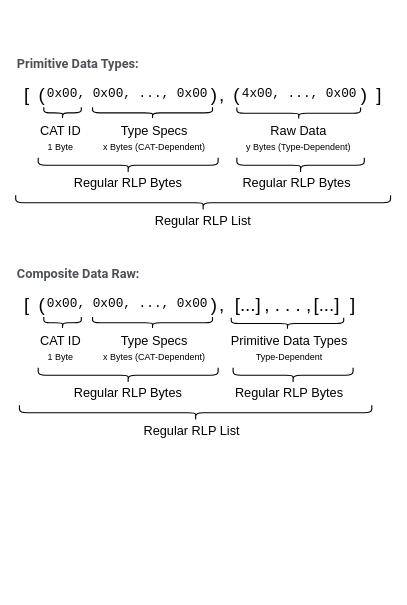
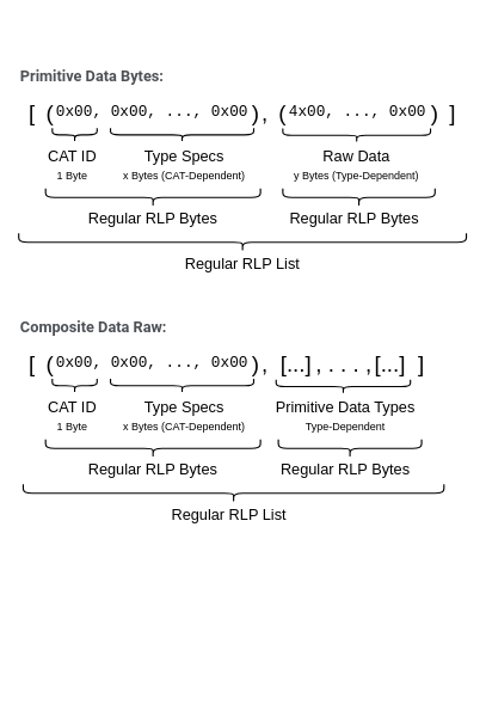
  <mxCell id="0" />
  <mxCell id="1" parent="0" />
  <mxCell id="2" value="" style="group" vertex="1" connectable="0" parent="1"><mxGeometry x="20" y="70" width="500" height="520" as="geometry" /></mxCell>
  <mxCell id="3" value="" style="group" vertex="1" connectable="0" parent="2"><mxGeometry width="500" height="240" as="geometry" /></mxCell>
  <mxCell id="4" value="" style="shape=curlyBracket;whiteSpace=wrap;html=1;rounded=1;flipH=1;rotation=90;strokeWidth=1.5;size=0.5;" vertex="1" parent="3"><mxGeometry x="55" y="55" width="15" height="50" as="geometry" /></mxCell>
  <mxCell id="5" value="" style="shape=curlyBracket;whiteSpace=wrap;html=1;rounded=1;flipH=1;rotation=90;strokeWidth=1.5;" vertex="1" parent="3"><mxGeometry x="175" width="15" height="160" as="geometry" /></mxCell>
  <mxCell id="6" value="" style="shape=curlyBracket;whiteSpace=wrap;html=1;rounded=1;flipH=1;rotation=90;strokeWidth=1.5;" vertex="1" parent="3"><mxGeometry x="370" y="-2" width="15" height="165" as="geometry" /></mxCell>
- <mxCell id="7" value="&lt;span style=&quot;color: rgb(77 , 81 , 86) ; font-family: &amp;#34;roboto&amp;#34; , &amp;#34;arial&amp;#34; , sans-serif ; font-size: 17px ; background-color: rgb(255 , 255 , 255)&quot;&gt;Primitive Data Types:&lt;/span&gt;" style="text;html=1;strokeColor=none;fillColor=none;align=left;verticalAlign=middle;whiteSpace=wrap;rounded=0;fontSize=17;fontStyle=1" vertex="1" parent="3"><mxGeometry width="190" height="30" as="geometry" /></mxCell>
+ <mxCell id="7" value="&lt;span style=&quot;color: rgb(77 , 81 , 86) ; font-family: &amp;#34;roboto&amp;#34; , &amp;#34;arial&amp;#34; , sans-serif ; font-size: 17px ; background-color: rgb(255 , 255 , 255)&quot;&gt;Primitive Data Bytes:&lt;/span&gt;" style="text;html=1;strokeColor=none;fillColor=none;align=left;verticalAlign=middle;whiteSpace=wrap;rounded=0;fontSize=17;fontStyle=1" vertex="1" parent="3"><mxGeometry width="190" height="30" as="geometry" /></mxCell>
  <mxCell id="8" value="CAT ID" style="text;html=1;strokeColor=none;fillColor=none;align=center;verticalAlign=middle;whiteSpace=wrap;rounded=0;fontSize=17;" vertex="1" parent="3"><mxGeometry x="30" y="90" width="60" height="30" as="geometry" /></mxCell>
  <mxCell id="9" value="&lt;font style=&quot;font-size: 12px&quot;&gt;1 Byte&lt;/font&gt;" style="text;html=1;strokeColor=none;fillColor=none;align=center;verticalAlign=top;whiteSpace=wrap;rounded=0;fontSize=17;spacing=0;" vertex="1" parent="3"><mxGeometry x="30" y="110" width="60" height="30" as="geometry" /></mxCell>
  <mxCell id="10" value="Type Specs" style="text;html=1;strokeColor=none;fillColor=none;align=center;verticalAlign=middle;whiteSpace=wrap;rounded=0;fontSize=17;" vertex="1" parent="3"><mxGeometry x="100" y="90" width="170" height="30" as="geometry" /></mxCell>
  <mxCell id="11" value="Raw Data" style="text;html=1;strokeColor=none;fillColor=none;align=center;verticalAlign=middle;whiteSpace=wrap;rounded=0;fontSize=17;" vertex="1" parent="3"><mxGeometry x="295" y="90" width="165" height="30" as="geometry" /></mxCell>
  <mxCell id="12" value="&lt;font style=&quot;font-size: 12px&quot;&gt;x Bytes (CAT-Dependent)&lt;/font&gt;" style="text;html=1;strokeColor=none;fillColor=none;align=center;verticalAlign=top;whiteSpace=wrap;rounded=0;fontSize=17;spacing=0;" vertex="1" parent="3"><mxGeometry x="100" y="110" width="170" height="30" as="geometry" /></mxCell>
  <mxCell id="13" value="&lt;font style=&quot;font-size: 12px&quot;&gt;y Bytes (Type-Dependent)&lt;/font&gt;" style="text;html=1;strokeColor=none;fillColor=none;align=center;verticalAlign=top;whiteSpace=wrap;rounded=0;fontSize=17;spacing=0;" vertex="1" parent="3"><mxGeometry x="295" y="110" width="165" height="30" as="geometry" /></mxCell>
  <mxCell id="14" value="" style="shape=curlyBracket;whiteSpace=wrap;html=1;rounded=1;flipH=1;rotation=90;strokeWidth=1.5;" vertex="1" parent="3"><mxGeometry x="140" y="30" width="20" height="240" as="geometry" /></mxCell>
  <mxCell id="15" value="Regular RLP Bytes" style="text;html=1;strokeColor=none;fillColor=none;align=center;verticalAlign=middle;whiteSpace=wrap;rounded=0;fontSize=17;" vertex="1" parent="3"><mxGeometry x="30" y="160" width="240" height="30" as="geometry" /></mxCell>
  <mxCell id="16" value="" style="shape=curlyBracket;whiteSpace=wrap;html=1;rounded=1;flipH=1;rotation=90;strokeWidth=1.5;" vertex="1" parent="3"><mxGeometry x="370" y="65" width="20" height="170" as="geometry" /></mxCell>
  <mxCell id="17" value="Regular RLP Bytes" style="text;html=1;strokeColor=none;fillColor=none;align=center;verticalAlign=middle;whiteSpace=wrap;rounded=0;fontSize=17;" vertex="1" parent="3"><mxGeometry x="290" y="160" width="170" height="30" as="geometry" /></mxCell>
  <mxCell id="18" value="" style="shape=curlyBracket;whiteSpace=wrap;html=1;rounded=1;flipH=1;rotation=90;strokeWidth=1.5;" vertex="1" parent="3"><mxGeometry x="240" y="-50" width="20" height="500" as="geometry" /></mxCell>
  <mxCell id="19" value="Regular RLP List" style="text;html=1;strokeColor=none;fillColor=none;align=center;verticalAlign=middle;whiteSpace=wrap;rounded=0;fontSize=17;" vertex="1" parent="3"><mxGeometry y="210" width="500" height="30" as="geometry" /></mxCell>
  <mxCell id="20" value="" style="group" vertex="1" connectable="0" parent="3"><mxGeometry y="40" width="500" height="30" as="geometry" /></mxCell>
  <mxCell id="21" value="[" style="text;html=1;strokeColor=none;fillColor=none;align=center;verticalAlign=middle;whiteSpace=wrap;rounded=0;fontSize=25;" parent="20" vertex="1"><mxGeometry width="30" height="30" as="geometry" /></mxCell>
  <mxCell id="22" value="]" style="text;html=1;strokeColor=none;fillColor=none;align=center;verticalAlign=middle;whiteSpace=wrap;rounded=0;fontSize=25;" parent="20" vertex="1"><mxGeometry x="470" width="30" height="30" as="geometry" /></mxCell>
  <mxCell id="23" value=")" style="text;html=1;strokeColor=none;fillColor=none;align=center;verticalAlign=middle;whiteSpace=wrap;rounded=0;fontSize=25;" parent="20" vertex="1"><mxGeometry x="250" width="30" height="30" as="geometry" /></mxCell>
  <mxCell id="24" value="(" style="text;html=1;strokeColor=none;fillColor=none;align=center;verticalAlign=middle;whiteSpace=wrap;rounded=0;fontSize=25;" parent="20" vertex="1"><mxGeometry x="20" width="30" height="30" as="geometry" /></mxCell>
  <mxCell id="25" value=")" style="text;html=1;strokeColor=none;fillColor=none;align=center;verticalAlign=middle;whiteSpace=wrap;rounded=0;fontSize=25;" parent="20" vertex="1"><mxGeometry x="450" width="30" height="30" as="geometry" /></mxCell>
  <mxCell id="26" value="(" style="text;html=1;strokeColor=none;fillColor=none;align=center;verticalAlign=middle;whiteSpace=wrap;rounded=0;fontSize=25;" parent="20" vertex="1"><mxGeometry x="280" width="30" height="30" as="geometry" /></mxCell>
  <mxCell id="27" value="," style="text;html=1;strokeColor=none;fillColor=none;align=center;verticalAlign=middle;whiteSpace=wrap;rounded=0;fontSize=25;" parent="20" vertex="1"><mxGeometry x="260" width="30" height="30" as="geometry" /></mxCell>
  <mxCell id="28" value="0x00, 0x00, ..., 0x00" style="text;html=1;strokeColor=none;fillColor=none;align=left;verticalAlign=middle;whiteSpace=wrap;rounded=0;fontSize=17;fontFamily=Courier New;" parent="20" vertex="1"><mxGeometry x="40" width="220" height="30" as="geometry" /></mxCell>
  <mxCell id="29" value="4x00, ..., 0x00" style="text;html=1;strokeColor=none;fillColor=none;align=left;verticalAlign=middle;whiteSpace=wrap;rounded=0;fontSize=17;fontFamily=Courier New;" parent="20" vertex="1"><mxGeometry x="300" width="160" height="30" as="geometry" /></mxCell>
  <mxCell id="30" value="" style="group" vertex="1" connectable="0" parent="2"><mxGeometry y="280" width="475" height="240" as="geometry" /></mxCell>
  <mxCell id="31" value="&lt;font color=&quot;#4d5156&quot; face=&quot;roboto, arial, sans-serif&quot;&gt;Composite Data Raw:&lt;/font&gt;" style="text;html=1;strokeColor=none;fillColor=none;align=left;verticalAlign=middle;whiteSpace=wrap;rounded=0;fontSize=17;fontStyle=1" vertex="1" parent="30"><mxGeometry width="220" height="30" as="geometry" /></mxCell>
  <mxCell id="32" value="" style="group" vertex="1" connectable="0" parent="30"><mxGeometry y="40" width="465" height="30" as="geometry" /></mxCell>
  <mxCell id="33" value="[" style="text;html=1;strokeColor=none;fillColor=none;align=center;verticalAlign=middle;whiteSpace=wrap;rounded=0;fontSize=25;" parent="32" vertex="1"><mxGeometry width="30" height="30" as="geometry" /></mxCell>
  <mxCell id="34" value="]" style="text;html=1;strokeColor=none;fillColor=none;align=center;verticalAlign=middle;whiteSpace=wrap;rounded=0;fontSize=25;" parent="32" vertex="1"><mxGeometry x="435" width="30" height="30" as="geometry" /></mxCell>
  <mxCell id="35" value=")" style="text;html=1;strokeColor=none;fillColor=none;align=center;verticalAlign=middle;whiteSpace=wrap;rounded=0;fontSize=25;" parent="32" vertex="1"><mxGeometry x="250" width="30" height="30" as="geometry" /></mxCell>
  <mxCell id="36" value="(" style="text;html=1;strokeColor=none;fillColor=none;align=center;verticalAlign=middle;whiteSpace=wrap;rounded=0;fontSize=25;" parent="32" vertex="1"><mxGeometry x="20" width="30" height="30" as="geometry" /></mxCell>
  <mxCell id="37" value="," style="text;html=1;strokeColor=none;fillColor=none;align=center;verticalAlign=middle;whiteSpace=wrap;rounded=0;fontSize=25;" parent="32" vertex="1"><mxGeometry x="260" width="30" height="30" as="geometry" /></mxCell>
  <mxCell id="38" value="0x00, 0x00, ..., 0x00" style="text;html=1;strokeColor=none;fillColor=none;align=left;verticalAlign=middle;whiteSpace=wrap;rounded=0;fontSize=17;fontFamily=Courier New;" parent="32" vertex="1"><mxGeometry x="40" width="220" height="30" as="geometry" /></mxCell>
  <mxCell id="39" value="&lt;font style=&quot;font-size: 25px&quot;&gt;, . . . ,&lt;/font&gt;" style="text;html=1;strokeColor=none;fillColor=none;align=left;verticalAlign=middle;whiteSpace=wrap;rounded=0;fontSize=20;fontFamily=Helvetica;" parent="32" vertex="1"><mxGeometry x="330" width="70" height="30" as="geometry" /></mxCell>
  <mxCell id="40" value="[...]" style="text;html=1;strokeColor=none;fillColor=none;align=center;verticalAlign=middle;whiteSpace=wrap;rounded=0;fontSize=25;" vertex="1" parent="32"><mxGeometry x="395" width="40" height="30" as="geometry" /></mxCell>
  <mxCell id="41" value="[...]" style="text;html=1;strokeColor=none;fillColor=none;align=center;verticalAlign=middle;whiteSpace=wrap;rounded=0;fontSize=25;" vertex="1" parent="32"><mxGeometry x="290" width="40" height="30" as="geometry" /></mxCell>
  <mxCell id="42" value="" style="shape=curlyBracket;whiteSpace=wrap;html=1;rounded=1;flipH=1;rotation=90;strokeWidth=1.5;size=0.5;" vertex="1" parent="30"><mxGeometry x="55" y="55" width="15" height="50" as="geometry" /></mxCell>
  <mxCell id="43" value="" style="shape=curlyBracket;whiteSpace=wrap;html=1;rounded=1;flipH=1;rotation=90;strokeWidth=1.5;" vertex="1" parent="30"><mxGeometry x="175" width="15" height="160" as="geometry" /></mxCell>
  <mxCell id="44" value="" style="shape=curlyBracket;whiteSpace=wrap;html=1;rounded=1;flipH=1;rotation=90;strokeWidth=1.5;" vertex="1" parent="30"><mxGeometry x="355" y="6" width="15" height="150" as="geometry" /></mxCell>
  <mxCell id="45" value="CAT ID" style="text;html=1;strokeColor=none;fillColor=none;align=center;verticalAlign=middle;whiteSpace=wrap;rounded=0;fontSize=17;" vertex="1" parent="30"><mxGeometry x="30" y="90" width="60" height="30" as="geometry" /></mxCell>
  <mxCell id="46" value="&lt;font style=&quot;font-size: 12px&quot;&gt;1 Byte&lt;/font&gt;" style="text;html=1;strokeColor=none;fillColor=none;align=center;verticalAlign=top;whiteSpace=wrap;rounded=0;fontSize=17;spacing=0;" vertex="1" parent="30"><mxGeometry x="30" y="110" width="60" height="30" as="geometry" /></mxCell>
  <mxCell id="47" value="Type Specs" style="text;html=1;strokeColor=none;fillColor=none;align=center;verticalAlign=middle;whiteSpace=wrap;rounded=0;fontSize=17;" vertex="1" parent="30"><mxGeometry x="100" y="90" width="170" height="30" as="geometry" /></mxCell>
  <mxCell id="48" value="Primitive Data Types" style="text;html=1;strokeColor=none;fillColor=none;align=center;verticalAlign=middle;whiteSpace=wrap;rounded=0;fontSize=17;" vertex="1" parent="30"><mxGeometry x="285" y="90" width="160" height="30" as="geometry" /></mxCell>
  <mxCell id="49" value="&lt;font style=&quot;font-size: 12px&quot;&gt;x Bytes (CAT-Dependent)&lt;/font&gt;" style="text;html=1;strokeColor=none;fillColor=none;align=center;verticalAlign=top;whiteSpace=wrap;rounded=0;fontSize=17;spacing=0;" vertex="1" parent="30"><mxGeometry x="100" y="110" width="170" height="30" as="geometry" /></mxCell>
  <mxCell id="50" value="&lt;font style=&quot;font-size: 12px&quot;&gt;Type-Dependent&lt;/font&gt;" style="text;html=1;strokeColor=none;fillColor=none;align=center;verticalAlign=top;whiteSpace=wrap;rounded=0;fontSize=17;spacing=0;" vertex="1" parent="30"><mxGeometry x="285" y="110" width="160" height="30" as="geometry" /></mxCell>
  <mxCell id="51" value="" style="shape=curlyBracket;whiteSpace=wrap;html=1;rounded=1;flipH=1;rotation=90;strokeWidth=1.5;" vertex="1" parent="30"><mxGeometry x="140" y="30" width="20" height="240" as="geometry" /></mxCell>
  <mxCell id="52" value="Regular RLP Bytes" style="text;html=1;strokeColor=none;fillColor=none;align=center;verticalAlign=middle;whiteSpace=wrap;rounded=0;fontSize=17;" vertex="1" parent="30"><mxGeometry x="30" y="160" width="240" height="30" as="geometry" /></mxCell>
  <mxCell id="53" value="" style="shape=curlyBracket;whiteSpace=wrap;html=1;rounded=1;flipH=1;rotation=90;strokeWidth=1.5;" vertex="1" parent="30"><mxGeometry x="360" y="70" width="20" height="160" as="geometry" /></mxCell>
  <mxCell id="54" value="Regular RLP Bytes" style="text;html=1;strokeColor=none;fillColor=none;align=center;verticalAlign=middle;whiteSpace=wrap;rounded=0;fontSize=17;" vertex="1" parent="30"><mxGeometry x="285" y="160" width="160" height="30" as="geometry" /></mxCell>
  <mxCell id="55" value="" style="shape=curlyBracket;whiteSpace=wrap;html=1;rounded=1;flipH=1;rotation=90;strokeWidth=1.5;" vertex="1" parent="30"><mxGeometry x="230" y="-35" width="20" height="470" as="geometry" /></mxCell>
  <mxCell id="56" value="Regular RLP List" style="text;html=1;strokeColor=none;fillColor=none;align=center;verticalAlign=middle;whiteSpace=wrap;rounded=0;fontSize=17;" vertex="1" parent="30"><mxGeometry y="210" width="470" height="30" as="geometry" /></mxCell>
